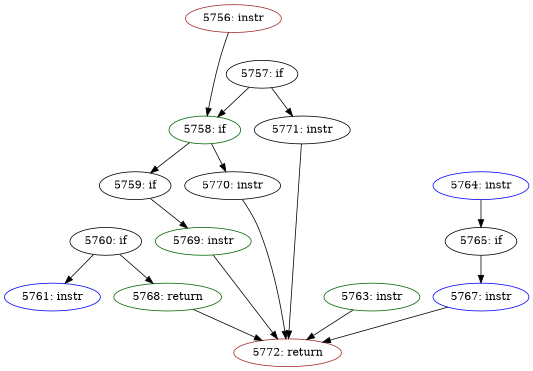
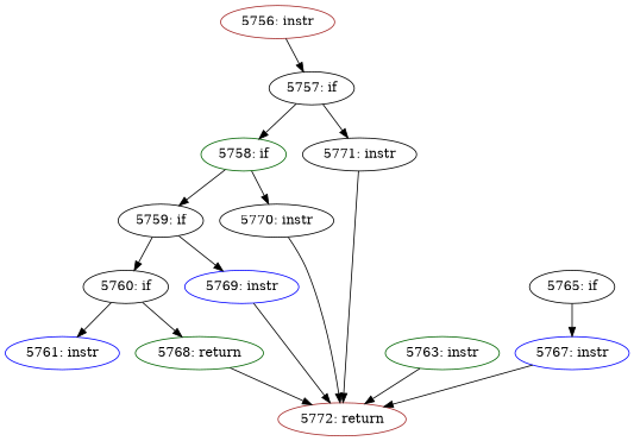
  digraph {
    node [color=black]
    n1 [color=brown label="5756: instr"]
    n2 [label="5757: if"]
    n3 [color=darkgreen label="5758: if"]
    n4 [label="5771: instr"]
    n5 [label="5759: if"]
    n6 [label="5770: instr"]
    n7 [color=brown label="5772: return"]
    n8 [label="5760: if"]
-   n9 [color=darkgreen label="5769: instr"]
+   n9 [color=blue label="5769: instr"]
    n10 [color=blue label="5761: instr"]
    n11 [color=darkgreen label="5768: return"]
    n12 [color=darkgreen label="5763: instr"]
-   n13 [color=blue label="5764: instr"]
    n14 [label="5765: if"]
    n15 [color=blue label="5767: instr"]
-   n1 -> n3
+   n1 -> n2
    n2 -> n3
    n2 -> n4
    n3 -> n5
    n3 -> n6
    n4 -> n7
+   n5 -> n8
    n5 -> n9
    n6 -> n7
    n8 -> n10
    n8 -> n11
    n9 -> n7
    n11 -> n7
    n12 -> n7
-   n13 -> n14
    n14 -> n15
    n15 -> n7
  }
